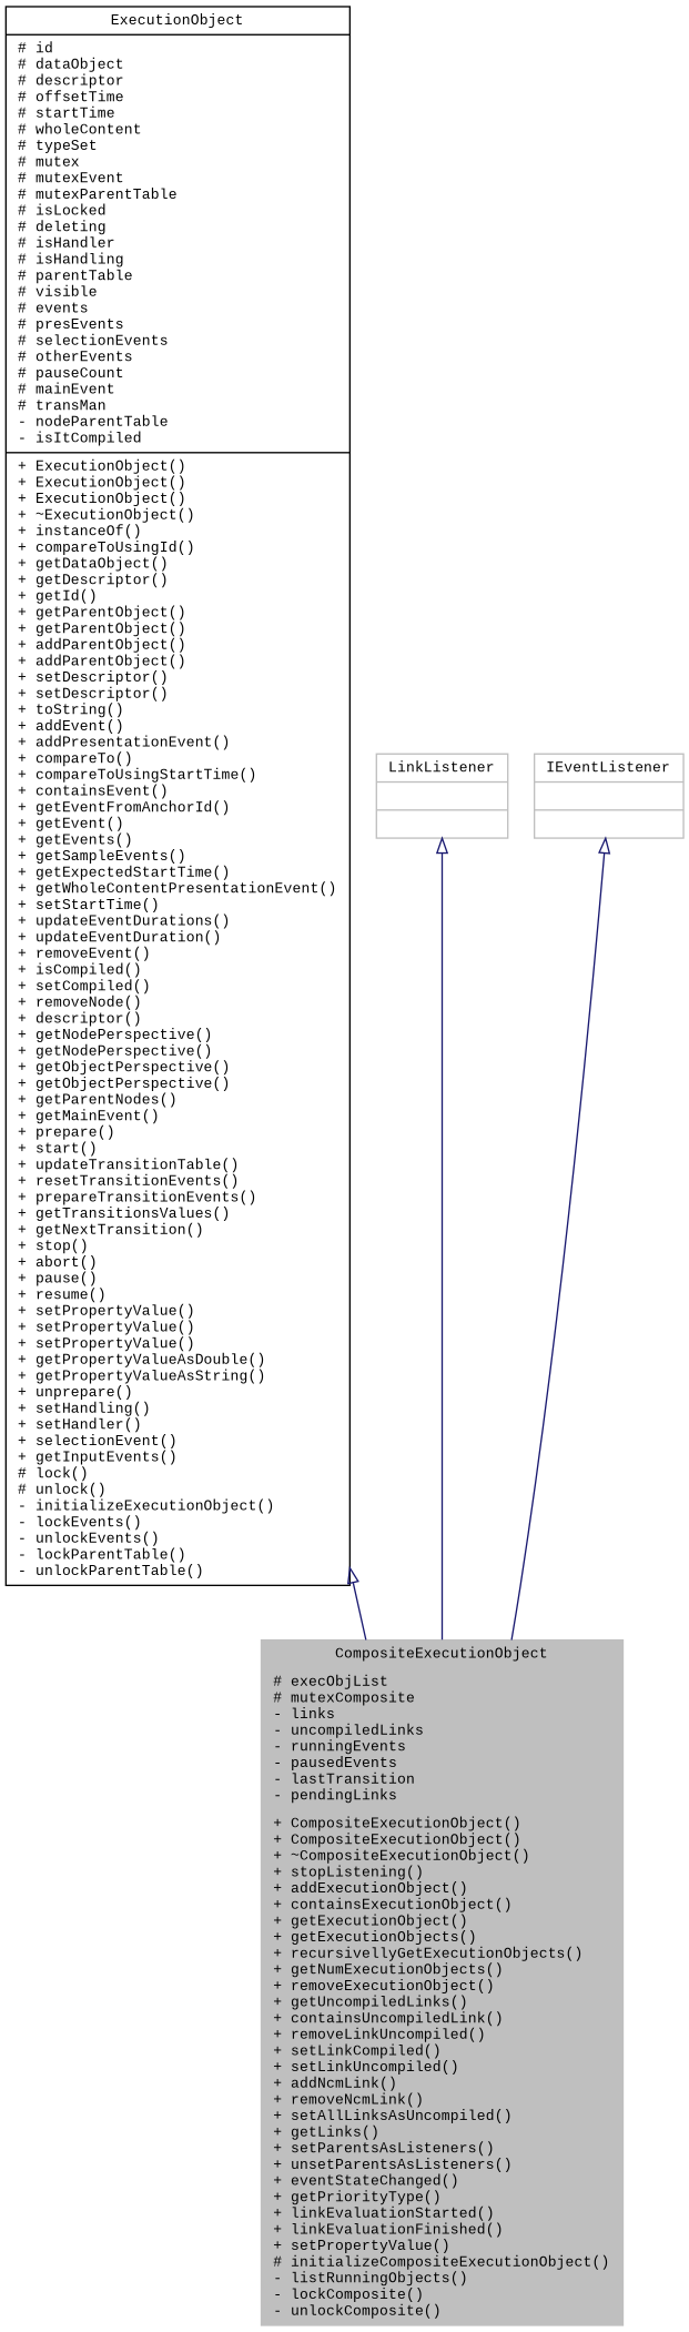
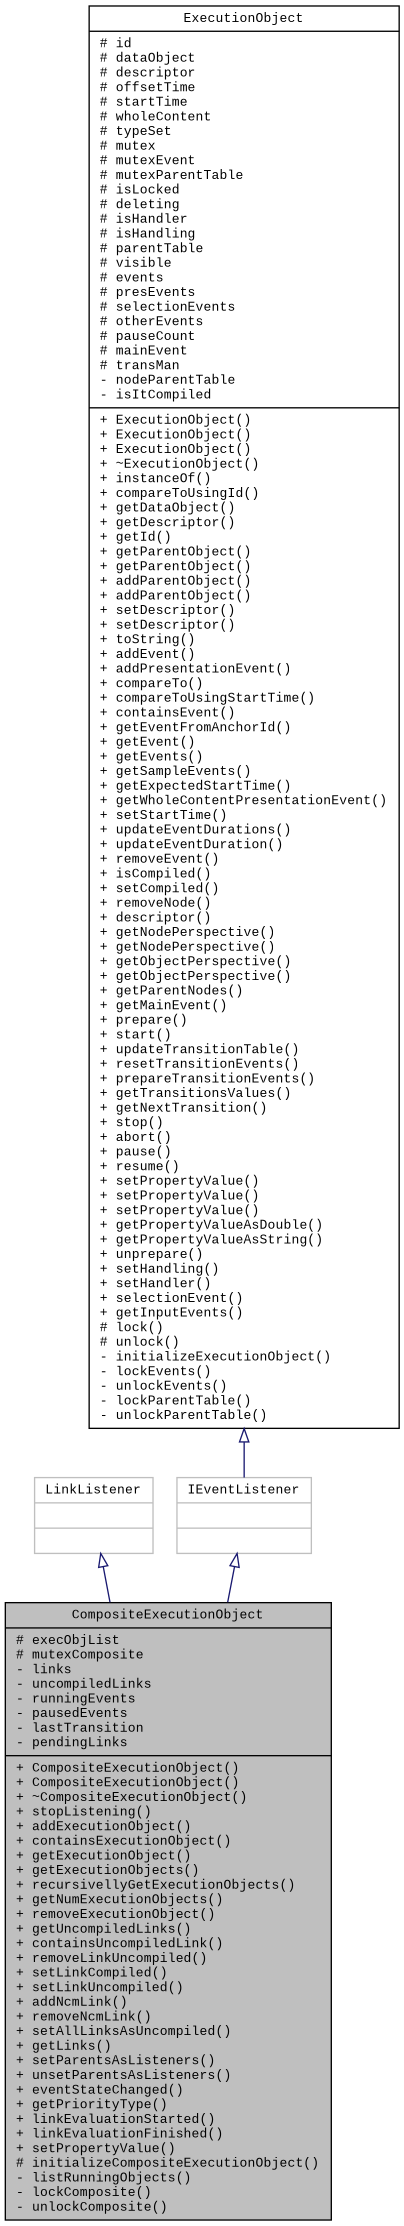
  digraph {
    fontname="Liberation Mono"
    node [color=black fillcolor=white fontname="Liberation Mono" fontsize=10 shape=record style=filled]
    edge [arrowtail=empty color=midnightblue dir=back fontname="Liberation Mono" fontsize=10 labelfontname="FreeSans.ttf" labelfontsize=10 style=solid]
-   n1 [color=grey75 fillcolor=grey75 fontcolor=black height=0.2 label="{CompositeExecutionObject\n|# execObjList\l# mutexComposite\l- links\l- uncompiledLinks\l- runningEvents\l- pausedEvents\l- lastTransition\l- pendingLinks\l|+ CompositeExecutionObject()\l+ CompositeExecutionObject()\l+ ~CompositeExecutionObject()\l+ stopListening()\l+ addExecutionObject()\l+ containsExecutionObject()\l+ getExecutionObject()\l+ getExecutionObjects()\l+ recursivellyGetExecutionObjects()\l+ getNumExecutionObjects()\l+ removeExecutionObject()\l+ getUncompiledLinks()\l+ containsUncompiledLink()\l+ removeLinkUncompiled()\l+ setLinkCompiled()\l+ setLinkUncompiled()\l+ addNcmLink()\l+ removeNcmLink()\l+ setAllLinksAsUncompiled()\l+ getLinks()\l+ setParentsAsListeners()\l+ unsetParentsAsListeners()\l+ eventStateChanged()\l+ getPriorityType()\l+ linkEvaluationStarted()\l+ linkEvaluationFinished()\l+ setPropertyValue()\l# initializeCompositeExecutionObject()\l- listRunningObjects()\l- lockComposite()\l- unlockComposite()\l}" width=0.4]
+   n1 [fillcolor=grey75 fontcolor=black height=0.2 label="{CompositeExecutionObject\n|# execObjList\l# mutexComposite\l- links\l- uncompiledLinks\l- runningEvents\l- pausedEvents\l- lastTransition\l- pendingLinks\l|+ CompositeExecutionObject()\l+ CompositeExecutionObject()\l+ ~CompositeExecutionObject()\l+ stopListening()\l+ addExecutionObject()\l+ containsExecutionObject()\l+ getExecutionObject()\l+ getExecutionObjects()\l+ recursivellyGetExecutionObjects()\l+ getNumExecutionObjects()\l+ removeExecutionObject()\l+ getUncompiledLinks()\l+ containsUncompiledLink()\l+ removeLinkUncompiled()\l+ setLinkCompiled()\l+ setLinkUncompiled()\l+ addNcmLink()\l+ removeNcmLink()\l+ setAllLinksAsUncompiled()\l+ getLinks()\l+ setParentsAsListeners()\l+ unsetParentsAsListeners()\l+ eventStateChanged()\l+ getPriorityType()\l+ linkEvaluationStarted()\l+ linkEvaluationFinished()\l+ setPropertyValue()\l# initializeCompositeExecutionObject()\l- listRunningObjects()\l- lockComposite()\l- unlockComposite()\l}" width=0.4]
    n2 [height=0.2 label="{ExecutionObject\n|# id\l# dataObject\l# descriptor\l# offsetTime\l# startTime\l# wholeContent\l# typeSet\l# mutex\l# mutexEvent\l# mutexParentTable\l# isLocked\l# deleting\l# isHandler\l# isHandling\l# parentTable\l# visible\l# events\l# presEvents\l# selectionEvents\l# otherEvents\l# pauseCount\l# mainEvent\l# transMan\l- nodeParentTable\l- isItCompiled\l|+ ExecutionObject()\l+ ExecutionObject()\l+ ExecutionObject()\l+ ~ExecutionObject()\l+ instanceOf()\l+ compareToUsingId()\l+ getDataObject()\l+ getDescriptor()\l+ getId()\l+ getParentObject()\l+ getParentObject()\l+ addParentObject()\l+ addParentObject()\l+ setDescriptor()\l+ setDescriptor()\l+ toString()\l+ addEvent()\l+ addPresentationEvent()\l+ compareTo()\l+ compareToUsingStartTime()\l+ containsEvent()\l+ getEventFromAnchorId()\l+ getEvent()\l+ getEvents()\l+ getSampleEvents()\l+ getExpectedStartTime()\l+ getWholeContentPresentationEvent()\l+ setStartTime()\l+ updateEventDurations()\l+ updateEventDuration()\l+ removeEvent()\l+ isCompiled()\l+ setCompiled()\l+ removeNode()\l+ descriptor()\l+ getNodePerspective()\l+ getNodePerspective()\l+ getObjectPerspective()\l+ getObjectPerspective()\l+ getParentNodes()\l+ getMainEvent()\l+ prepare()\l+ start()\l+ updateTransitionTable()\l+ resetTransitionEvents()\l+ prepareTransitionEvents()\l+ getTransitionsValues()\l+ getNextTransition()\l+ stop()\l+ abort()\l+ pause()\l+ resume()\l+ setPropertyValue()\l+ setPropertyValue()\l+ setPropertyValue()\l+ getPropertyValueAsDouble()\l+ getPropertyValueAsString()\l+ unprepare()\l+ setHandling()\l+ setHandler()\l+ selectionEvent()\l+ getInputEvents()\l# lock()\l# unlock()\l- initializeExecutionObject()\l- lockEvents()\l- unlockEvents()\l- lockParentTable()\l- unlockParentTable()\l}" width=0.4]
    n3 [color=grey75 height=0.2 label="{LinkListener\n||}" width=0.4]
    n4 [color=grey75 height=0.2 label="{IEventListener\n||}" width=0.4]
-   n2 -> n1
+   n2 -> n4
    n3 -> n1
    n4 -> n1
  }
